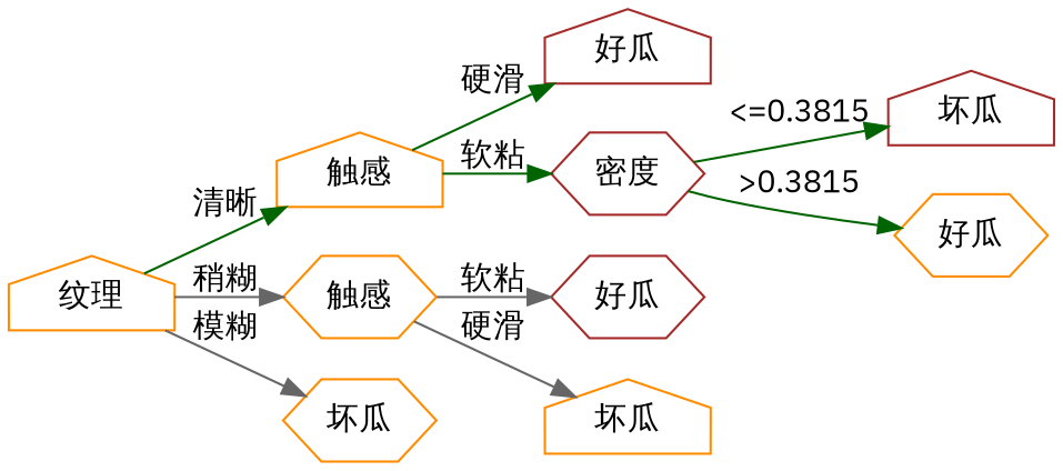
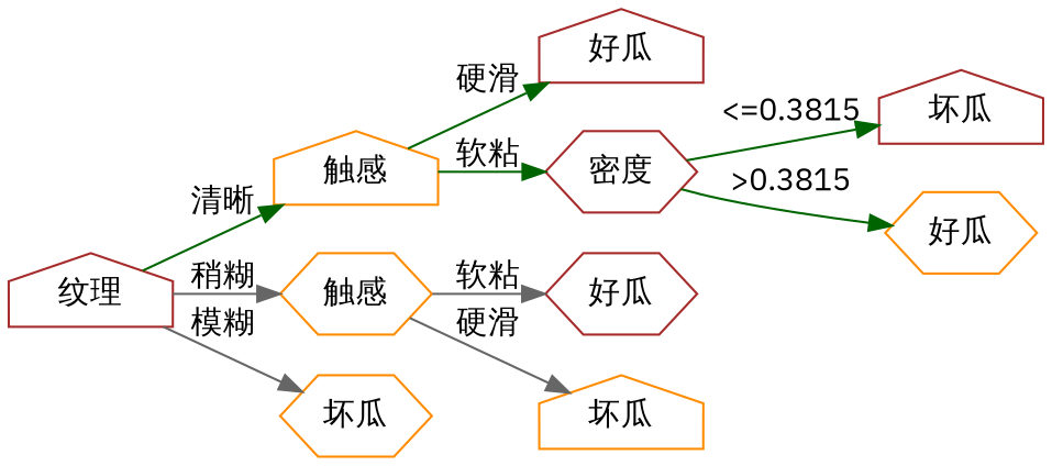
  digraph {
    rankdir=LR
    ranksep=0
    fontname="IBM Plex Sans"
    node [fontname="IBM Plex Sans" color=darkorange shape=house]
    edge [fontname="IBM Plex Sans" color=darkgreen]
-   n1 [label="纹理"]
+   n1 [label="纹理" color=brown]
    n2 [label="触感"]
    n3 [label="触感" shape=hexagon]
    n4 [label="坏瓜" shape=hexagon]
    n5 [label="好瓜" color=brown]
    n6 [label="密度" color=brown shape=hexagon]
    n7 [label="坏瓜" color=brown]
    n8 [label="好瓜" shape=hexagon]
    n9 [label="好瓜" color=brown shape=hexagon]
    n10 [label="坏瓜"]
    n1 -> n2 [label="清晰"]
    n1 -> n3 [label="稍糊" color=gray40]
    n1 -> n4 [label="模糊" color=gray40]
    n2 -> n5 [label="硬滑"]
    n2 -> n6 [label="软粘"]
    n3 -> n9 [label="软粘" color=gray40]
    n3 -> n10 [label="硬滑" color=gray40]
    n6 -> n7 [label="<=0.3815"]
    n6 -> n8 [label=">0.3815"]
  }
